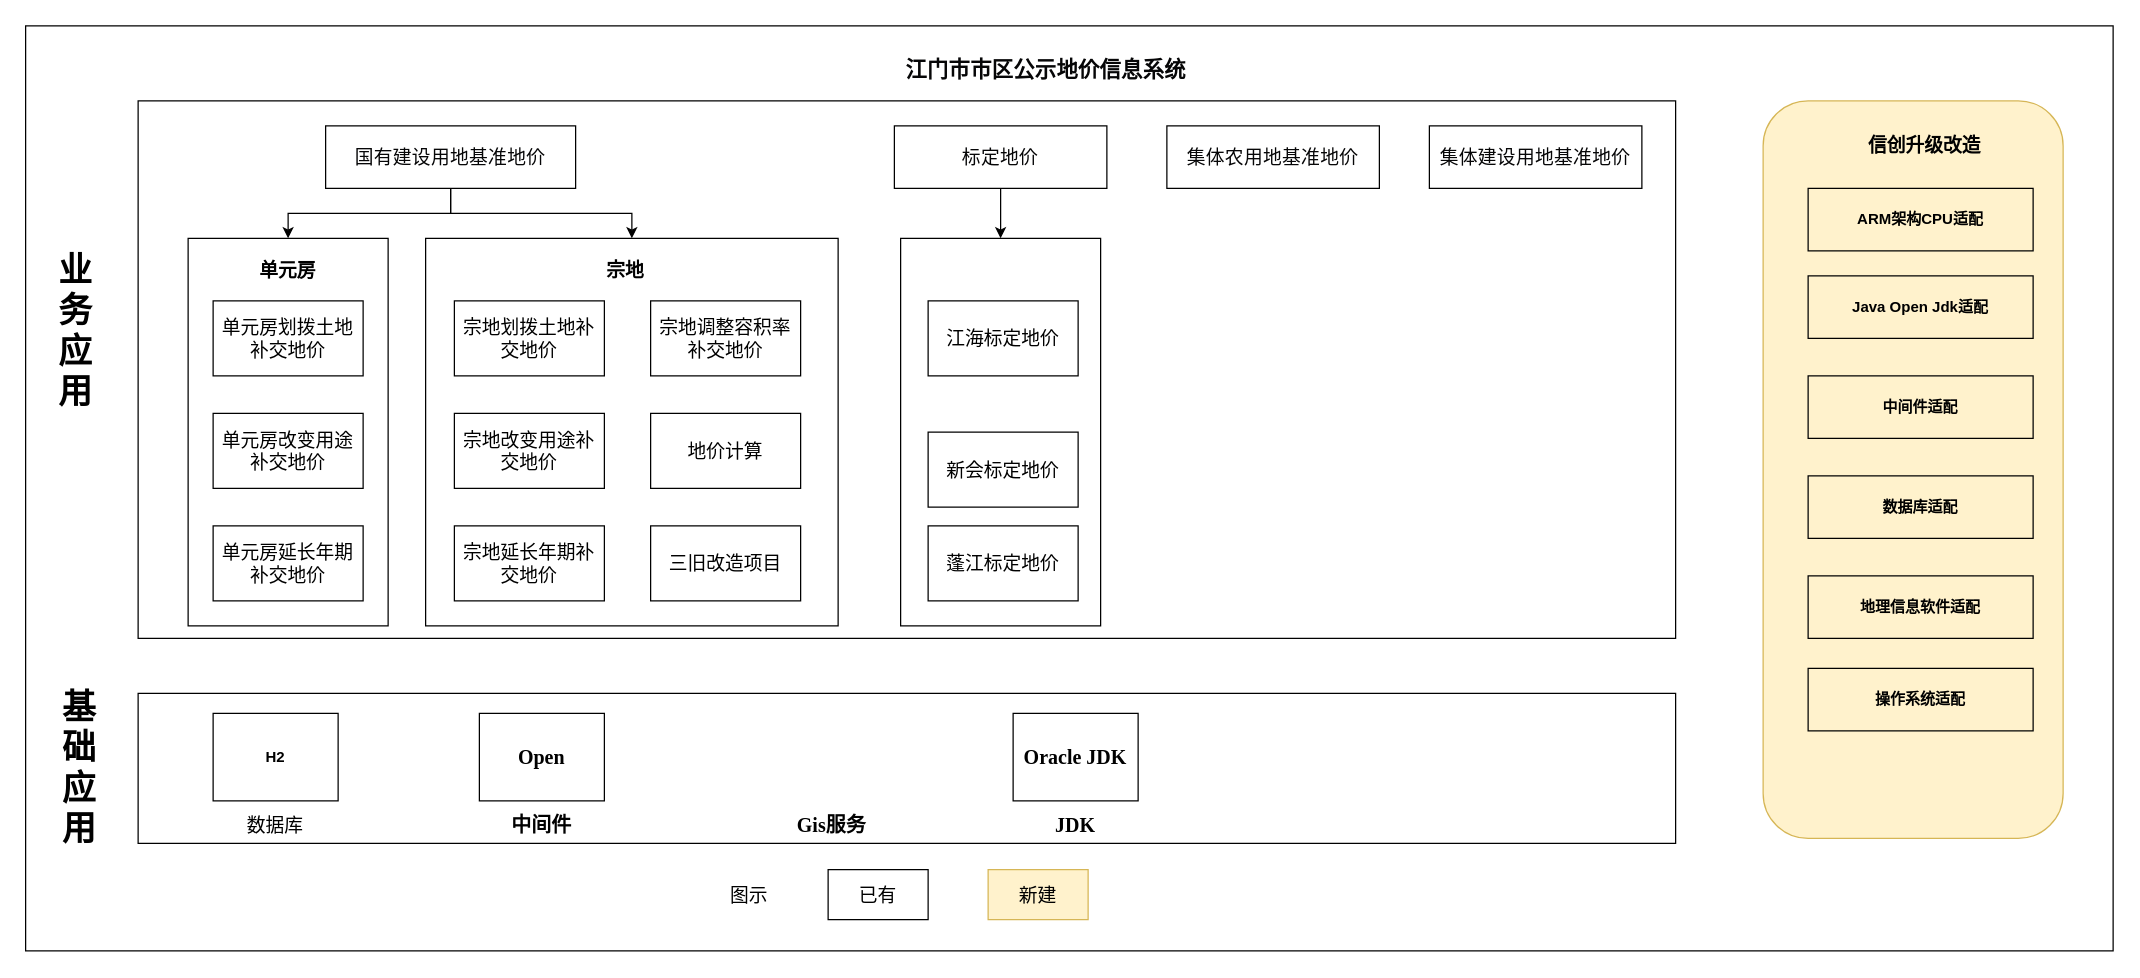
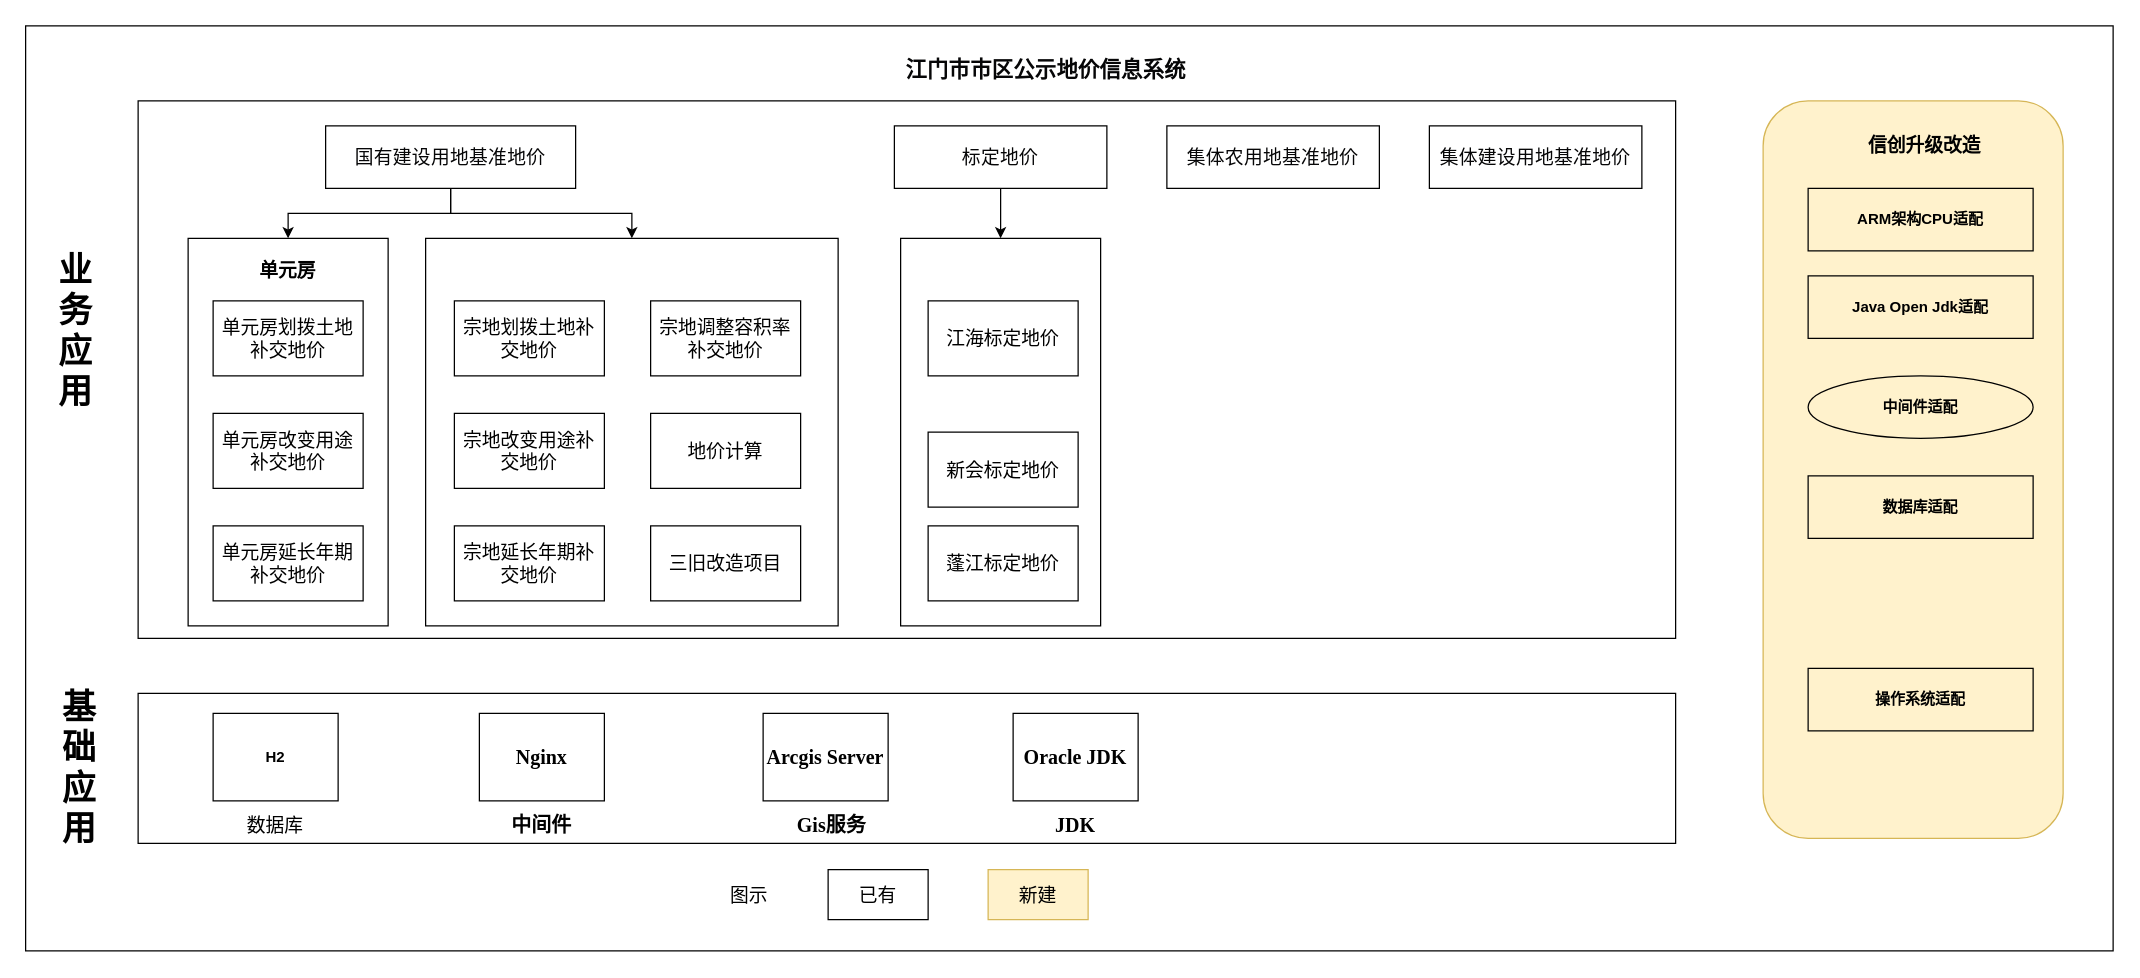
  <mxCell id="0" />
  <mxCell id="1" parent="0" />
  <mxCell id="2" value="" style="whiteSpace=wrap;html=1;" parent="1" vertex="1"><mxGeometry x="20" y="20" width="1670" height="740" as="geometry" /></mxCell>
  <mxCell id="3" value="" style="rounded=0;whiteSpace=wrap;html=1;" parent="1" vertex="1"><mxGeometry x="110" y="554" width="1230" height="120" as="geometry" /></mxCell>
  <mxCell id="4" value="" style="rounded=0;whiteSpace=wrap;html=1;" parent="1" vertex="1"><mxGeometry x="110" y="80" width="1230" height="430" as="geometry" /></mxCell>
  <mxCell id="5" value="业务应用" style="text;html=1;align=center;verticalAlign=middle;whiteSpace=wrap;rounded=0;fontStyle=1;horizontal=1;fontSize=27;" parent="1" vertex="1"><mxGeometry x="50" y="169" width="20" height="190" as="geometry" /></mxCell>
  <mxCell id="6" value="基础应用" style="text;html=1;align=center;verticalAlign=middle;whiteSpace=wrap;rounded=0;fontStyle=1;horizontal=1;fontSize=27;" parent="1" vertex="1"><mxGeometry x="53" y="550" width="20" height="128" as="geometry" /></mxCell>
  <mxCell id="7" value="&lt;span style=&quot;color: rgb(6, 6, 7); font-family: -apple-system, blinkmacsystemfont, &amp;quot;Helvetica Neue&amp;quot;, helvetica, &amp;quot;segoe ui&amp;quot;, arial, roboto, &amp;quot;PingFang SC&amp;quot;, miui, &amp;quot;Hiragino Sans GB&amp;quot;, &amp;quot;Microsoft Yahei&amp;quot;, sans-serif; font-size: 17px; letter-spacing: 0.25px; text-align: start; white-space-collapse: preserve; background-color: rgb(255, 255, 255);&quot;&gt;江门市市区公示地价信息系统&lt;/span&gt;" style="text;html=1;align=center;verticalAlign=middle;whiteSpace=wrap;rounded=0;fontSize=17;fontStyle=1" parent="1" vertex="1"><mxGeometry x="715" y="40" width="243" height="30" as="geometry" /></mxCell>
  <mxCell id="8" style="edgeStyle=orthogonalEdgeStyle;rounded=0;orthogonalLoop=1;jettySize=auto;html=1;exitX=0.5;exitY=1;exitDx=0;exitDy=0;entryX=0.5;entryY=0;entryDx=0;entryDy=0;" parent="1" source="10" target="15" edge="1"><mxGeometry relative="1" as="geometry" /></mxCell>
  <mxCell id="9" style="edgeStyle=orthogonalEdgeStyle;rounded=0;orthogonalLoop=1;jettySize=auto;html=1;exitX=0.5;exitY=1;exitDx=0;exitDy=0;entryX=0.5;entryY=0;entryDx=0;entryDy=0;" parent="1" source="10" target="20" edge="1"><mxGeometry relative="1" as="geometry" /></mxCell>
  <mxCell id="10" value="&lt;span style=&quot;color: rgb(6, 6, 7); font-family: -apple-system, blinkmacsystemfont, &amp;quot;Helvetica Neue&amp;quot;, helvetica, &amp;quot;segoe ui&amp;quot;, arial, roboto, &amp;quot;PingFang SC&amp;quot;, miui, &amp;quot;Hiragino Sans GB&amp;quot;, &amp;quot;Microsoft Yahei&amp;quot;, sans-serif; font-size: 15px; letter-spacing: 0.25px; text-align: left; white-space-collapse: preserve; background-color: rgb(255, 255, 255);&quot;&gt;国有建设用地基准地价&lt;/span&gt;" style="rounded=0;whiteSpace=wrap;html=1;fontSize=15;" parent="1" vertex="1"><mxGeometry x="260" y="100" width="200" height="50" as="geometry" /></mxCell>
  <mxCell id="11" value="&lt;span style=&quot;color: rgb(6, 6, 7); font-family: -apple-system, blinkmacsystemfont, &amp;quot;Helvetica Neue&amp;quot;, helvetica, &amp;quot;segoe ui&amp;quot;, arial, roboto, &amp;quot;PingFang SC&amp;quot;, miui, &amp;quot;Hiragino Sans GB&amp;quot;, &amp;quot;Microsoft Yahei&amp;quot;, sans-serif; font-size: 15px; letter-spacing: 0.25px; text-align: left; white-space-collapse: preserve; background-color: rgb(255, 255, 255);&quot;&gt;集体农用地基准地价&lt;/span&gt;" style="rounded=0;whiteSpace=wrap;html=1;fontSize=15;" parent="1" vertex="1"><mxGeometry x="933" y="100" width="170" height="50" as="geometry" /></mxCell>
  <mxCell id="12" value="&lt;div style=&quot;text-align: left;&quot;&gt;&lt;font face=&quot;-apple-system, blinkmacsystemfont, Helvetica Neue, helvetica, segoe ui, arial, roboto, PingFang SC, miui, Hiragino Sans GB, Microsoft Yahei, sans-serif&quot; color=&quot;#060607&quot;&gt;&lt;span style=&quot;letter-spacing: 0.25px; white-space-collapse: preserve;&quot;&gt;集体建设用地基准地价&lt;/span&gt;&lt;/font&gt;&lt;/div&gt;" style="rounded=0;whiteSpace=wrap;html=1;fontSize=15;" parent="1" vertex="1"><mxGeometry x="1143" y="100" width="170" height="50" as="geometry" /></mxCell>
  <mxCell id="13" style="edgeStyle=orthogonalEdgeStyle;rounded=0;orthogonalLoop=1;jettySize=auto;html=1;exitX=0.5;exitY=1;exitDx=0;exitDy=0;" parent="1" source="14" target="28" edge="1"><mxGeometry relative="1" as="geometry" /></mxCell>
  <mxCell id="14" value="&lt;div style=&quot;text-align: left; font-size: 15px;&quot;&gt;&lt;span style=&quot;color: rgb(6, 6, 7); font-family: -apple-system, blinkmacsystemfont, &amp;quot;Helvetica Neue&amp;quot;, helvetica, &amp;quot;segoe ui&amp;quot;, arial, roboto, &amp;quot;PingFang SC&amp;quot;, miui, &amp;quot;Hiragino Sans GB&amp;quot;, &amp;quot;Microsoft Yahei&amp;quot;, sans-serif; font-size: 15px; letter-spacing: 0.25px; white-space-collapse: preserve; background-color: rgb(255, 255, 255);&quot;&gt;标定地价&lt;/span&gt;&lt;/div&gt;" style="rounded=0;whiteSpace=wrap;html=1;fontSize=15;" parent="1" vertex="1"><mxGeometry x="715" y="100" width="170" height="50" as="geometry" /></mxCell>
  <mxCell id="15" value="" style="rounded=0;whiteSpace=wrap;html=1;" parent="1" vertex="1"><mxGeometry x="150" y="190" width="160" height="310" as="geometry" /></mxCell>
  <mxCell id="16" value="单元房" style="text;html=1;align=center;verticalAlign=middle;whiteSpace=wrap;rounded=0;fontSize=15;fontStyle=1" parent="1" vertex="1"><mxGeometry x="200" y="200" width="60" height="30" as="geometry" /></mxCell>
  <mxCell id="17" value="单元房划拨土地补交地价" style="rounded=0;whiteSpace=wrap;html=1;fontSize=15;" parent="1" vertex="1"><mxGeometry x="170" y="240" width="120" height="60" as="geometry" /></mxCell>
  <mxCell id="18" value="单元房改变用途补交地价" style="rounded=0;whiteSpace=wrap;html=1;fontSize=15;" parent="1" vertex="1"><mxGeometry x="170" y="330" width="120" height="60" as="geometry" /></mxCell>
  <mxCell id="19" value="单元房延长年期补交地价" style="rounded=0;whiteSpace=wrap;html=1;fontSize=15;" parent="1" vertex="1"><mxGeometry x="170" y="420" width="120" height="60" as="geometry" /></mxCell>
  <mxCell id="20" value="" style="rounded=0;whiteSpace=wrap;html=1;" parent="1" vertex="1"><mxGeometry x="340" y="190" width="330" height="310" as="geometry" /></mxCell>
- <mxCell id="21" value="宗地" style="text;html=1;align=center;verticalAlign=middle;whiteSpace=wrap;rounded=0;fontSize=15;fontStyle=1" parent="1" vertex="1"><mxGeometry x="470" y="200" width="60" height="30" as="geometry" /></mxCell>
  <mxCell id="22" value="宗地划拨土地补交地价" style="rounded=0;whiteSpace=wrap;html=1;fontSize=15;" parent="1" vertex="1"><mxGeometry x="363" y="240" width="120" height="60" as="geometry" /></mxCell>
  <mxCell id="23" value="宗地改变用途补交地价" style="rounded=0;whiteSpace=wrap;html=1;fontSize=15;" parent="1" vertex="1"><mxGeometry x="363" y="330" width="120" height="60" as="geometry" /></mxCell>
  <mxCell id="24" value="宗地延长年期补交地价" style="rounded=0;whiteSpace=wrap;html=1;fontSize=15;" parent="1" vertex="1"><mxGeometry x="363" y="420" width="120" height="60" as="geometry" /></mxCell>
  <mxCell id="25" value="宗地调整容积率补交地价" style="rounded=0;whiteSpace=wrap;html=1;fontSize=15;" parent="1" vertex="1"><mxGeometry x="520" y="240" width="120" height="60" as="geometry" /></mxCell>
  <mxCell id="26" value="地价计算" style="rounded=0;whiteSpace=wrap;html=1;fontSize=15;" parent="1" vertex="1"><mxGeometry x="520" y="330" width="120" height="60" as="geometry" /></mxCell>
  <mxCell id="27" value="三旧改造项目" style="rounded=0;whiteSpace=wrap;html=1;fontSize=15;" parent="1" vertex="1"><mxGeometry x="520" y="420" width="120" height="60" as="geometry" /></mxCell>
  <mxCell id="28" value="" style="rounded=0;whiteSpace=wrap;html=1;" parent="1" vertex="1"><mxGeometry x="720" y="190" width="160" height="310" as="geometry" /></mxCell>
  <mxCell id="29" value="江海标定地价" style="rounded=0;whiteSpace=wrap;html=1;fontSize=15;" parent="1" vertex="1"><mxGeometry x="742" y="240" width="120" height="60" as="geometry" /></mxCell>
  <mxCell id="30" value="新会标定地价" style="rounded=0;whiteSpace=wrap;html=1;fontSize=15;" parent="1" vertex="1"><mxGeometry x="742" y="345" width="120" height="60" as="geometry" /></mxCell>
  <mxCell id="31" value="蓬江标定地价" style="rounded=0;whiteSpace=wrap;html=1;fontSize=15;" parent="1" vertex="1"><mxGeometry x="742" y="420" width="120" height="60" as="geometry" /></mxCell>
  <mxCell id="32" value="" style="group;fontStyle=1" parent="1" vertex="1" connectable="0"><mxGeometry x="170" y="570" width="100" height="104" as="geometry" /></mxCell>
  <mxCell id="33" value="&lt;b&gt;H2&lt;/b&gt;" style="whiteSpace=wrap;html=1;" parent="32" vertex="1"><mxGeometry width="100" height="70" as="geometry" /></mxCell>
  <mxCell id="34" value="数据库" style="text;html=1;align=center;verticalAlign=middle;whiteSpace=wrap;rounded=0;fontSize=15;" parent="32" vertex="1"><mxGeometry x="20" y="74" width="60" height="30" as="geometry" /></mxCell>
  <mxCell id="35" value="" style="group;fontStyle=1" parent="1" vertex="1" connectable="0"><mxGeometry x="383" y="570" width="100" height="104" as="geometry" /></mxCell>
- <mxCell id="36" value="&lt;p class=&quot;MsoNormal&quot;&gt;&lt;span style=&quot;mso-spacerun:'yes';font-family:宋体;font-size:12.0pt;&lt;br/&gt;mso-font-kerning:1.0pt;&quot;&gt;&lt;b&gt;Open&lt;/b&gt;&lt;/span&gt;&lt;/p&gt;" style="whiteSpace=wrap;html=1;" parent="35" vertex="1"><mxGeometry width="100" height="70" as="geometry" /></mxCell>
+ <mxCell id="36" value="&lt;p class=&quot;MsoNormal&quot;&gt;&lt;span style=&quot;mso-spacerun:'yes';font-family:宋体;font-size:12.0pt;&lt;br/&gt;mso-font-kerning:1.0pt;&quot;&gt;&lt;b&gt;Nginx&lt;/b&gt;&lt;/span&gt;&lt;/p&gt;" style="whiteSpace=wrap;html=1;" parent="35" vertex="1"><mxGeometry width="100" height="70" as="geometry" /></mxCell>
  <mxCell id="37" value="&lt;p class=&quot;MsoNormal&quot;&gt;&lt;span style=&quot;mso-spacerun:'yes';font-family:宋体;font-size:12.0pt;&lt;br/&gt;mso-font-kerning:1.0pt;&quot;&gt;&lt;b&gt;中间件&lt;/b&gt;&lt;/span&gt;&lt;/p&gt;" style="text;html=1;align=center;verticalAlign=middle;whiteSpace=wrap;rounded=0;fontSize=15;" parent="35" vertex="1"><mxGeometry x="20" y="74" width="60" height="30" as="geometry" /></mxCell>
  <mxCell id="38" value="" style="group;fontStyle=1" parent="1" vertex="1" connectable="0"><mxGeometry x="810" y="570" width="100" height="104" as="geometry" /></mxCell>
  <mxCell id="39" value="&lt;p class=&quot;MsoNormal&quot;&gt;&lt;font face=&quot;宋体&quot;&gt;&lt;span style=&quot;font-size: 16px;&quot;&gt;&lt;b&gt;Oracle JDK&lt;/b&gt;&lt;/span&gt;&lt;/font&gt;&lt;/p&gt;" style="whiteSpace=wrap;html=1;" parent="38" vertex="1"><mxGeometry width="100" height="70" as="geometry" /></mxCell>
  <mxCell id="40" value="&lt;p class=&quot;MsoNormal&quot;&gt;&lt;span style=&quot;mso-spacerun:'yes';font-family:宋体;font-size:12.0pt;&lt;br/&gt;mso-font-kerning:1.0pt;&quot;&gt;&lt;b&gt;JDK&lt;/b&gt;&lt;/span&gt;&lt;/p&gt;" style="text;html=1;align=center;verticalAlign=middle;whiteSpace=wrap;rounded=0;fontSize=15;" parent="38" vertex="1"><mxGeometry x="20" y="74" width="60" height="30" as="geometry" /></mxCell>
  <mxCell id="41" value="" style="rounded=1;whiteSpace=wrap;html=1;labelBackgroundColor=none;noLabel=1;fillColor=#fff2cc;strokeColor=#d6b656;" parent="1" vertex="1"><mxGeometry x="1410" y="80" width="240" height="590" as="geometry" /></mxCell>
  <mxCell id="42" value="信创升级改造" style="text;html=1;align=center;verticalAlign=middle;whiteSpace=wrap;rounded=0;fontStyle=1;fontSize=15;" parent="1" vertex="1"><mxGeometry x="1476.5" y="100" width="125" height="30" as="geometry" /></mxCell>
+ <mxCell id="43" value="&lt;p class=&quot;MsoNormal&quot;&gt;&lt;span style=&quot;mso-spacerun:'yes';font-family:宋体;font-size:12.0pt;&lt;br/&gt;mso-font-kerning:1.0pt;&quot;&gt;&lt;b&gt;Arcgis Server&lt;/b&gt;&lt;/span&gt;&lt;/p&gt;" style="whiteSpace=wrap;html=1;" parent="1" vertex="1"><mxGeometry x="610" y="570" width="100" height="70" as="geometry" /></mxCell>
  <mxCell id="44" value="&lt;p class=&quot;MsoNormal&quot;&gt;&lt;span style=&quot;mso-spacerun:'yes';font-family:宋体;font-size:12.0pt;&lt;br/&gt;mso-font-kerning:1.0pt;&quot;&gt;&lt;b&gt;Gis服务&lt;/b&gt;&lt;/span&gt;&lt;/p&gt;" style="text;html=1;align=center;verticalAlign=middle;whiteSpace=wrap;rounded=0;fontSize=15;" parent="1" vertex="1"><mxGeometry x="630" y="644" width="70" height="30" as="geometry" /></mxCell>
  <mxCell id="45" value="ARM架构CPU适配" style="rounded=0;whiteSpace=wrap;html=1;fillColor=#fff2cc;strokeColor=#000000;fontStyle=1" parent="1" vertex="1"><mxGeometry x="1446" y="150" width="180" height="50" as="geometry" /></mxCell>
  <mxCell id="46" value="Java Open Jdk适配" style="rounded=0;whiteSpace=wrap;html=1;fillColor=#fff2cc;strokeColor=#000000;fontStyle=1" parent="1" vertex="1"><mxGeometry x="1446" y="220" width="180" height="50" as="geometry" /></mxCell>
- <mxCell id="47" value="中间件适配" style="rounded=0;whiteSpace=wrap;html=1;fillColor=#fff2cc;strokeColor=#000000;fontStyle=1" parent="1" vertex="1"><mxGeometry x="1446" y="300" width="180" height="50" as="geometry" /></mxCell>
+ <mxCell id="47" value="中间件适配" style="ellipse;whiteSpace=wrap;html=1;fillColor=#fff2cc;strokeColor=#000000;fontStyle=1;" parent="1" vertex="1"><mxGeometry x="1446" y="300" width="180" height="50" as="geometry" /></mxCell>
  <mxCell id="48" value="数据库适配" style="rounded=0;whiteSpace=wrap;html=1;fillColor=#fff2cc;strokeColor=#000000;fontStyle=1" parent="1" vertex="1"><mxGeometry x="1446" y="380" width="180" height="50" as="geometry" /></mxCell>
- <mxCell id="49" value="地理信息软件适配" style="rounded=0;whiteSpace=wrap;html=1;fillColor=#fff2cc;strokeColor=#000000;fontStyle=1" parent="1" vertex="1"><mxGeometry x="1446" y="460" width="180" height="50" as="geometry" /></mxCell>
  <mxCell id="50" value="操作系统适配" style="rounded=0;whiteSpace=wrap;html=1;fillColor=#fff2cc;strokeColor=#000000;fontStyle=1" parent="1" vertex="1"><mxGeometry x="1446" y="534" width="180" height="50" as="geometry" /></mxCell>
  <mxCell id="51" value="图示" style="text;html=1;align=center;verticalAlign=middle;whiteSpace=wrap;rounded=0;fontSize=15;" parent="1" vertex="1"><mxGeometry x="569" y="700" width="60" height="30" as="geometry" /></mxCell>
  <mxCell id="52" value="已有" style="rounded=0;whiteSpace=wrap;html=1;fontSize=15;" parent="1" vertex="1"><mxGeometry x="662" y="695" width="80" height="40" as="geometry" /></mxCell>
  <mxCell id="53" value="新建" style="rounded=0;whiteSpace=wrap;html=1;fontSize=15;fillColor=#fff2cc;strokeColor=#d6b656;" parent="1" vertex="1"><mxGeometry x="790" y="695" width="80" height="40" as="geometry" /></mxCell>
